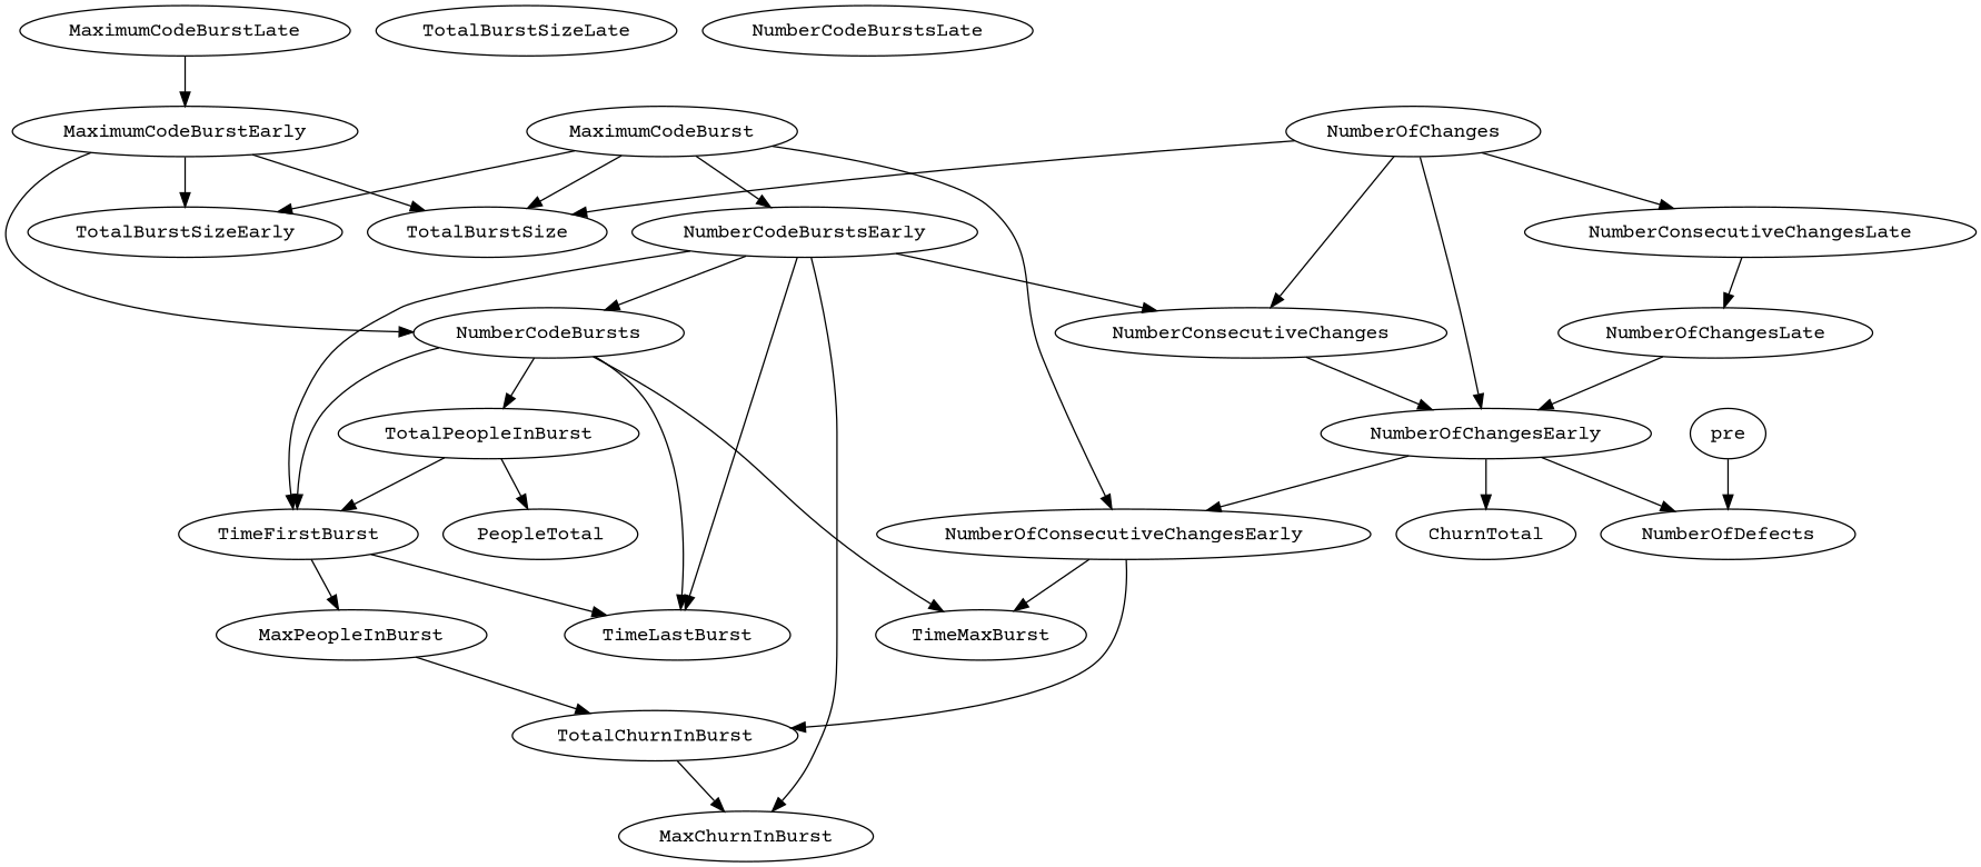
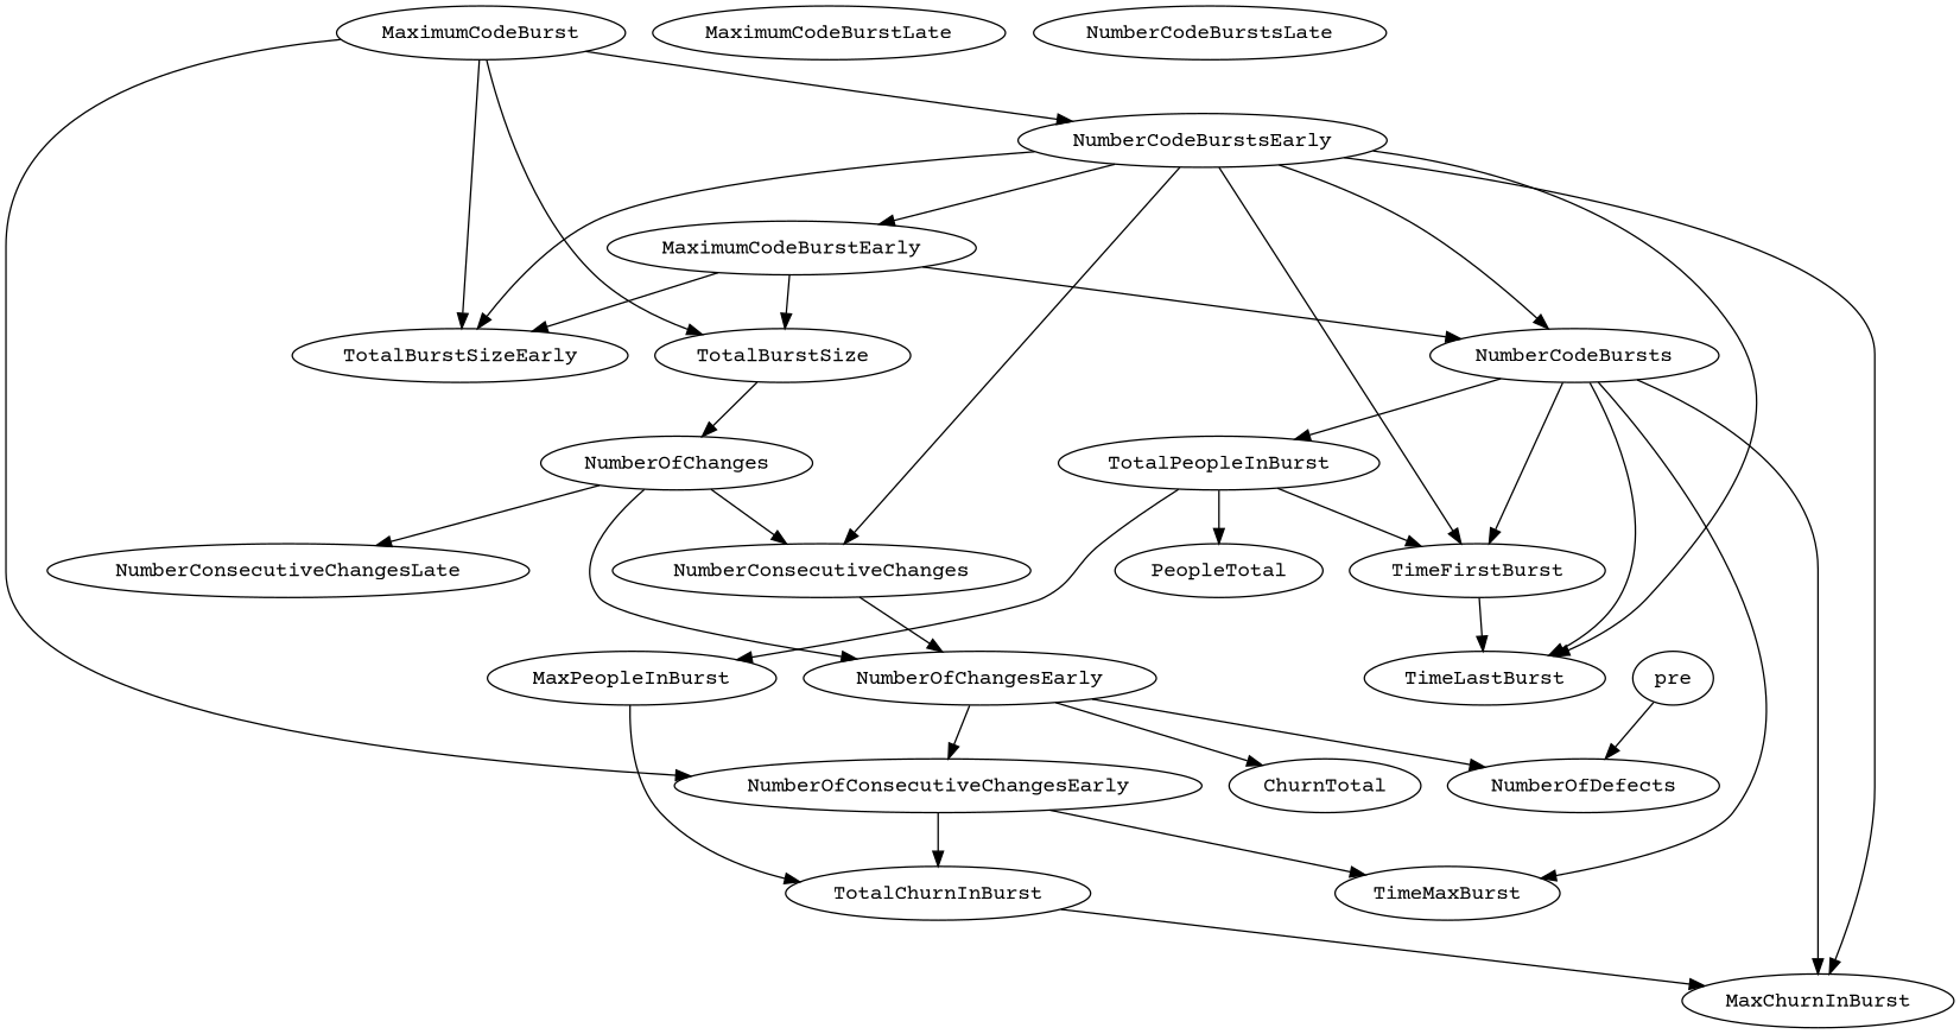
  digraph {
    fontname="Courier Prime"
    node [fontname="Courier Prime"]
    edge [fontname="Courier Prime"]
    TotalPeopleInBurst
    MaxPeopleInBurst
    PeopleTotal
    TimeFirstBurst
    TotalChurnInBurst
    MaximumCodeBurstLate
    NumberOfChanges
    NumberOfChangesEarly
    NumberConsecutiveChangesLate
    NumberConsecutiveChanges
    ChurnTotal
    NumberOfConsecutiveChangesEarly
    NumberOfDefects
-   NumberOfChangesLate
    MaxChurnInBurst
-   TotalBurstSizeLate
    NumberCodeBurstsLate
    TimeMaxBurst
    pre
    MaximumCodeBurstEarly
    TotalBurstSizeEarly
    TotalBurstSize
    NumberCodeBursts
    TimeLastBurst
    NumberCodeBurstsEarly
    MaximumCodeBurst
-   TimeFirstBurst -> MaxPeopleInBurst
+   TotalPeopleInBurst -> MaxPeopleInBurst
    TotalPeopleInBurst -> PeopleTotal
    TotalPeopleInBurst -> TimeFirstBurst
    MaxPeopleInBurst -> TotalChurnInBurst
    TimeFirstBurst -> TimeLastBurst
    TotalChurnInBurst -> MaxChurnInBurst
    NumberOfChanges -> NumberOfChangesEarly
    NumberOfChanges -> NumberConsecutiveChangesLate
    NumberOfChanges -> NumberConsecutiveChanges
    NumberOfChangesEarly -> ChurnTotal
    NumberOfChangesEarly -> NumberOfConsecutiveChangesEarly
    NumberOfChangesEarly -> NumberOfDefects
-   NumberConsecutiveChangesLate -> NumberOfChangesLate
    NumberConsecutiveChanges -> NumberOfChangesEarly
    NumberOfConsecutiveChangesEarly -> TotalChurnInBurst
    NumberOfConsecutiveChangesEarly -> TimeMaxBurst
-   NumberOfChangesLate -> NumberOfChangesEarly
    pre -> NumberOfDefects
    MaximumCodeBurstEarly -> TotalBurstSizeEarly
    MaximumCodeBurstEarly -> TotalBurstSize
    MaximumCodeBurstEarly -> NumberCodeBursts
-   NumberOfChanges -> TotalBurstSize
+   TotalBurstSize -> NumberOfChanges
    NumberCodeBursts -> TotalPeopleInBurst
    NumberCodeBursts -> TimeFirstBurst
+   NumberCodeBursts -> MaxChurnInBurst
    NumberCodeBursts -> TimeMaxBurst
    NumberCodeBursts -> TimeLastBurst
    NumberCodeBurstsEarly -> TimeFirstBurst
    NumberCodeBurstsEarly -> NumberConsecutiveChanges
    NumberCodeBurstsEarly -> MaxChurnInBurst
-   MaximumCodeBurstLate -> MaximumCodeBurstEarly
+   NumberCodeBurstsEarly -> MaximumCodeBurstEarly
+   NumberCodeBurstsEarly -> TotalBurstSizeEarly
    NumberCodeBurstsEarly -> NumberCodeBursts
    NumberCodeBurstsEarly -> TimeLastBurst
    MaximumCodeBurst -> NumberOfConsecutiveChangesEarly
    MaximumCodeBurst -> TotalBurstSizeEarly
    MaximumCodeBurst -> TotalBurstSize
    MaximumCodeBurst -> NumberCodeBurstsEarly
  }
